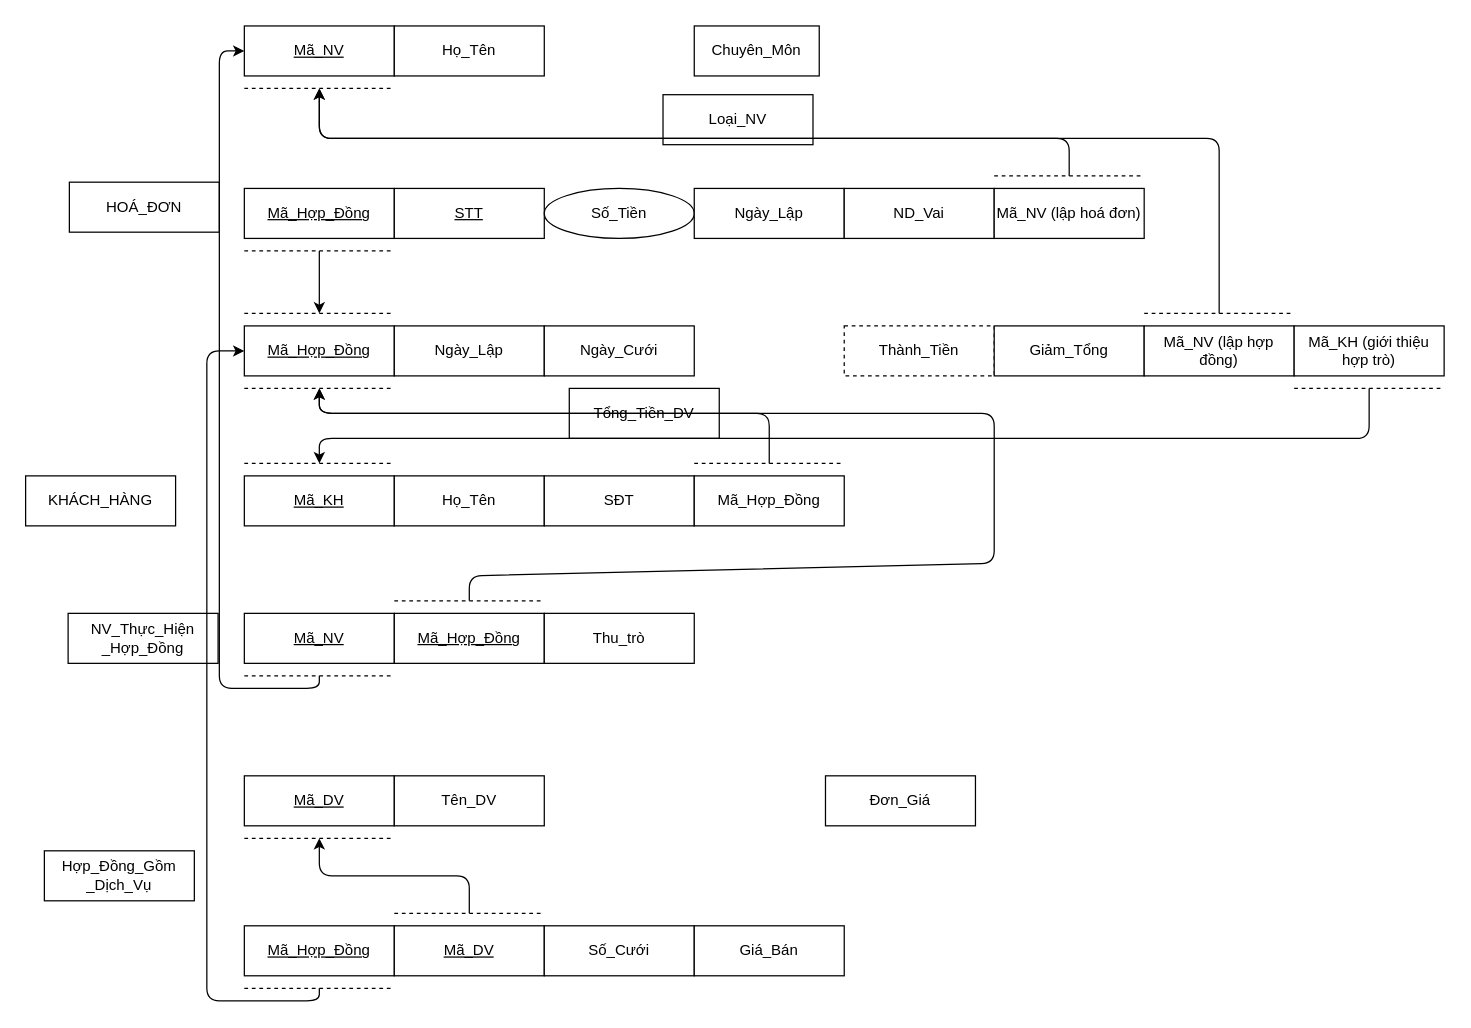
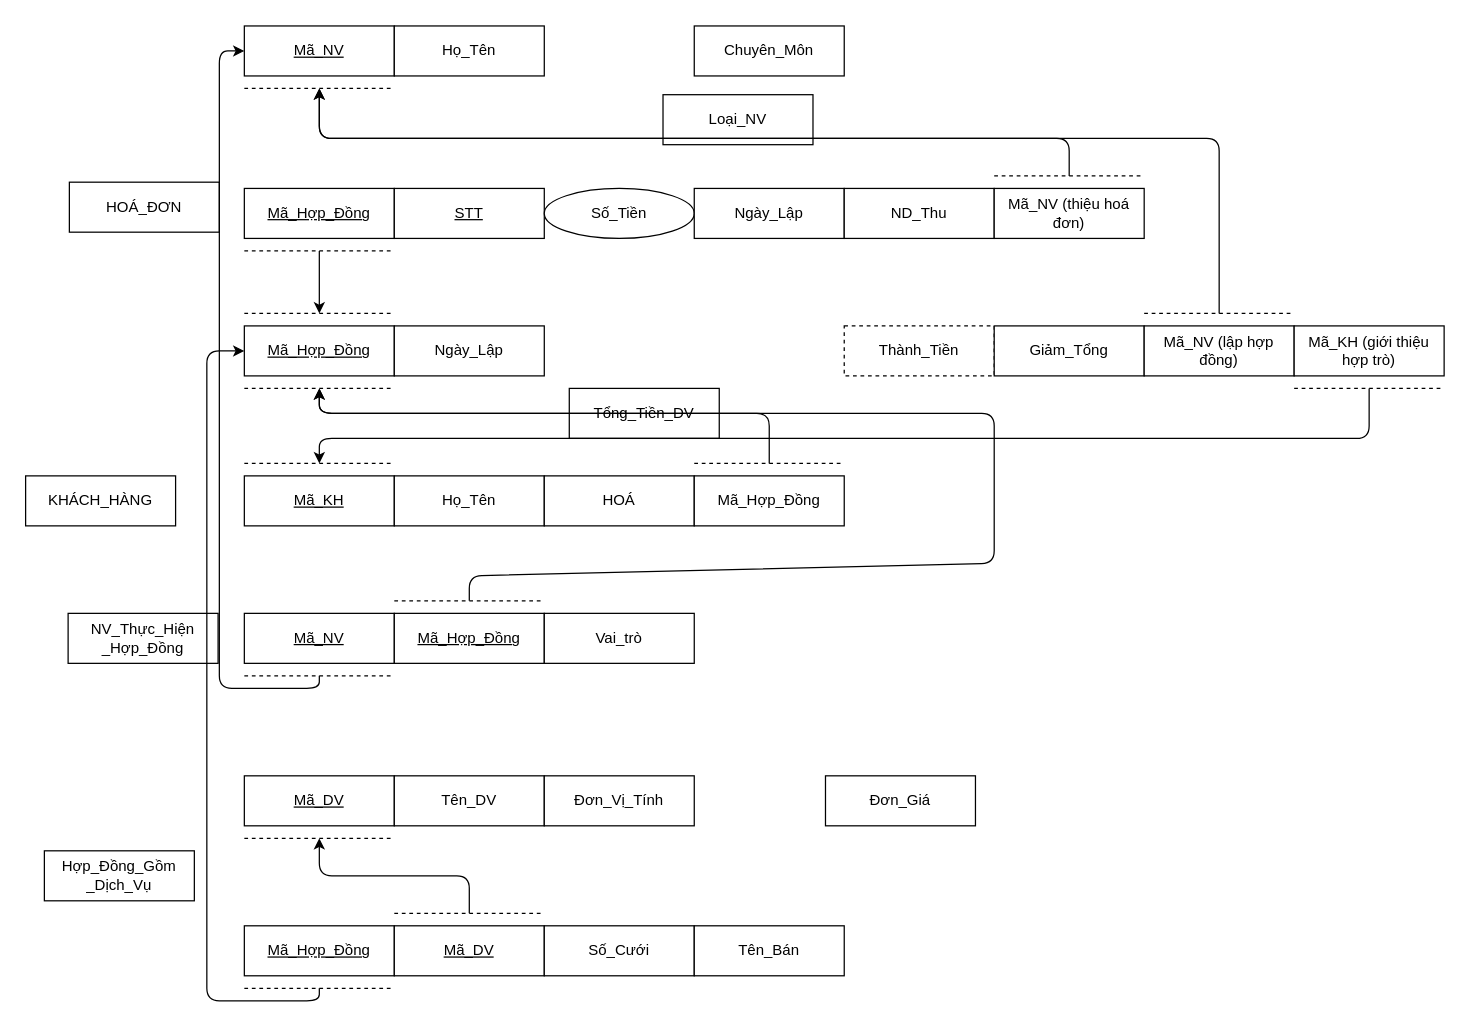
  <mxCell id="0" />
  <mxCell id="1" parent="0" />
  <mxCell id="2" value="&lt;u&gt;Mã_NV&lt;/u&gt;" style="rounded=0;whiteSpace=wrap;html=1;glass=0;gradientColor=none;" vertex="1" parent="1"><mxGeometry x="195" y="20" width="120" height="40" as="geometry" /></mxCell>
  <mxCell id="3" value="Họ_Tên" style="rounded=0;whiteSpace=wrap;html=1;glass=0;gradientColor=none;" vertex="1" parent="1"><mxGeometry x="315" y="20" width="120" height="40" as="geometry" /></mxCell>
  <mxCell id="4" value="Loại_NV" style="rounded=0;whiteSpace=wrap;html=1;glass=0;gradientColor=none;" vertex="1" parent="1"><mxGeometry x="530" y="75" width="120" height="40" as="geometry" /></mxCell>
- <mxCell id="5" value="Chuyên_Môn" style="rounded=0;whiteSpace=wrap;html=1;glass=0;gradientColor=none;" vertex="1" parent="1"><mxGeometry x="555" y="20" width="100" height="40" as="geometry" /></mxCell>
+ <mxCell id="5" value="Chuyên_Môn" style="rounded=0;whiteSpace=wrap;html=1;glass=0;gradientColor=none;" vertex="1" parent="1"><mxGeometry x="555" y="20" width="120" height="40" as="geometry" /></mxCell>
  <mxCell id="6" value="" style="endArrow=none;dashed=1;html=1;" edge="1" parent="1"><mxGeometry width="50" height="50" relative="1" as="geometry"><mxPoint x="195" y="70" as="sourcePoint" /><mxPoint x="315" y="70" as="targetPoint" /><Array as="points"><mxPoint x="255" y="70" /></Array></mxGeometry></mxCell>
  <mxCell id="7" value="HOÁ_ĐƠN" style="rounded=0;whiteSpace=wrap;html=1;glass=0;gradientColor=none;" vertex="1" parent="1"><mxGeometry x="55" y="145" width="120" height="40" as="geometry" /></mxCell>
  <mxCell id="8" value="&lt;u&gt;Mã_Hợp_Đồng&lt;/u&gt;" style="rounded=0;whiteSpace=wrap;html=1;glass=0;gradientColor=none;" vertex="1" parent="1"><mxGeometry x="195" y="150" width="120" height="40" as="geometry" /></mxCell>
  <mxCell id="9" value="&lt;u&gt;STT&lt;/u&gt;" style="rounded=0;whiteSpace=wrap;html=1;glass=0;gradientColor=none;" vertex="1" parent="1"><mxGeometry x="315" y="150" width="120" height="40" as="geometry" /></mxCell>
  <mxCell id="10" value="Số_Tiền" style="ellipse;whiteSpace=wrap;html=1;glass=0;gradientColor=none;" vertex="1" parent="1"><mxGeometry x="435" y="150" width="120" height="40" as="geometry" /></mxCell>
  <mxCell id="11" value="Ngày_Lập" style="rounded=0;whiteSpace=wrap;html=1;glass=0;gradientColor=none;" vertex="1" parent="1"><mxGeometry x="555" y="150" width="120" height="40" as="geometry" /></mxCell>
- <mxCell id="12" value="ND_Vai" style="rounded=0;whiteSpace=wrap;html=1;glass=0;gradientColor=none;" vertex="1" parent="1"><mxGeometry x="675" y="150" width="120" height="40" as="geometry" /></mxCell>
+ <mxCell id="12" value="ND_Thu" style="rounded=0;whiteSpace=wrap;html=1;glass=0;gradientColor=none;" vertex="1" parent="1"><mxGeometry x="675" y="150" width="120" height="40" as="geometry" /></mxCell>
  <mxCell id="13" value="" style="endArrow=none;dashed=1;html=1;" edge="1" parent="1"><mxGeometry width="50" height="50" relative="1" as="geometry"><mxPoint x="195" y="200" as="sourcePoint" /><mxPoint x="315" y="200" as="targetPoint" /><Array as="points"><mxPoint x="255" y="200" /></Array></mxGeometry></mxCell>
  <mxCell id="14" value="&lt;u&gt;Mã_Hợp_Đồng&lt;/u&gt;" style="rounded=0;whiteSpace=wrap;html=1;glass=0;gradientColor=none;" vertex="1" parent="1"><mxGeometry x="195" y="260" width="120" height="40" as="geometry" /></mxCell>
  <mxCell id="15" value="Ngày_Lập" style="rounded=0;whiteSpace=wrap;html=1;glass=0;gradientColor=none;" vertex="1" parent="1"><mxGeometry x="315" y="260" width="120" height="40" as="geometry" /></mxCell>
- <mxCell id="16" value="Ngày_Cưới" style="rounded=0;whiteSpace=wrap;html=1;glass=0;gradientColor=none;" vertex="1" parent="1"><mxGeometry x="435" y="260" width="120" height="40" as="geometry" /></mxCell>
  <mxCell id="17" value="Tổng_Tiền_DV" style="rounded=0;whiteSpace=wrap;html=1;glass=0;gradientColor=none;" vertex="1" parent="1"><mxGeometry x="455" y="310" width="120" height="40" as="geometry" /></mxCell>
  <mxCell id="18" value="Thành_Tiền" style="rounded=0;whiteSpace=wrap;html=1;glass=0;gradientColor=none;dashed=1;" vertex="1" parent="1"><mxGeometry x="675" y="260" width="120" height="40" as="geometry" /></mxCell>
  <mxCell id="19" value="" style="endArrow=none;dashed=1;html=1;" edge="1" parent="1"><mxGeometry width="50" height="50" relative="1" as="geometry"><mxPoint x="195" y="250" as="sourcePoint" /><mxPoint x="315" y="250" as="targetPoint" /><Array as="points"><mxPoint x="255" y="250" /></Array></mxGeometry></mxCell>
  <mxCell id="20" value="KHÁCH_HÀNG" style="rounded=0;whiteSpace=wrap;html=1;glass=0;gradientColor=none;" vertex="1" parent="1"><mxGeometry x="20" y="380" width="120" height="40" as="geometry" /></mxCell>
  <mxCell id="21" value="&lt;u&gt;Mã_KH&lt;/u&gt;" style="rounded=0;whiteSpace=wrap;html=1;glass=0;gradientColor=none;" vertex="1" parent="1"><mxGeometry x="195" y="380" width="120" height="40" as="geometry" /></mxCell>
  <mxCell id="22" value="Họ_Tên" style="rounded=0;whiteSpace=wrap;html=1;glass=0;gradientColor=none;" vertex="1" parent="1"><mxGeometry x="315" y="380" width="120" height="40" as="geometry" /></mxCell>
- <mxCell id="23" value="SĐT" style="rounded=0;whiteSpace=wrap;html=1;glass=0;gradientColor=none;" vertex="1" parent="1"><mxGeometry x="435" y="380" width="120" height="40" as="geometry" /></mxCell>
+ <mxCell id="23" value="HOÁ" style="rounded=0;whiteSpace=wrap;html=1;glass=0;gradientColor=none;" vertex="1" parent="1"><mxGeometry x="435" y="380" width="120" height="40" as="geometry" /></mxCell>
  <mxCell id="24" value="Mã_Hợp_Đồng" style="rounded=0;whiteSpace=wrap;html=1;glass=0;gradientColor=none;" vertex="1" parent="1"><mxGeometry x="555" y="380" width="120" height="40" as="geometry" /></mxCell>
  <mxCell id="25" value="" style="endArrow=none;dashed=1;html=1;" edge="1" parent="1"><mxGeometry width="50" height="50" relative="1" as="geometry"><mxPoint x="195" y="370" as="sourcePoint" /><mxPoint x="315" y="370" as="targetPoint" /><Array as="points"><mxPoint x="255" y="370" /></Array></mxGeometry></mxCell>
  <mxCell id="26" value="NV_Thực_Hiện&lt;br&gt;_Hợp_Đồng" style="rounded=0;whiteSpace=wrap;html=1;glass=0;gradientColor=none;" vertex="1" parent="1"><mxGeometry x="54" y="490" width="120" height="40" as="geometry" /></mxCell>
  <mxCell id="27" value="&lt;u&gt;Mã_NV&lt;/u&gt;" style="rounded=0;whiteSpace=wrap;html=1;glass=0;gradientColor=none;" vertex="1" parent="1"><mxGeometry x="195" y="490" width="120" height="40" as="geometry" /></mxCell>
  <mxCell id="28" value="&lt;u&gt;Mã_Hợp_Đồng&lt;/u&gt;" style="rounded=0;whiteSpace=wrap;html=1;glass=0;gradientColor=none;" vertex="1" parent="1"><mxGeometry x="315" y="490" width="120" height="40" as="geometry" /></mxCell>
- <mxCell id="29" value="Thu_trò" style="rounded=0;whiteSpace=wrap;html=1;glass=0;gradientColor=none;" vertex="1" parent="1"><mxGeometry x="435" y="490" width="120" height="40" as="geometry" /></mxCell>
+ <mxCell id="29" value="Vai_trò" style="rounded=0;whiteSpace=wrap;html=1;glass=0;gradientColor=none;" vertex="1" parent="1"><mxGeometry x="435" y="490" width="120" height="40" as="geometry" /></mxCell>
  <mxCell id="30" value="" style="endArrow=none;dashed=1;html=1;" edge="1" parent="1"><mxGeometry width="50" height="50" relative="1" as="geometry"><mxPoint x="315" y="480" as="sourcePoint" /><mxPoint x="435" y="480" as="targetPoint" /><Array as="points"><mxPoint x="375" y="480" /></Array></mxGeometry></mxCell>
  <mxCell id="31" value="" style="endArrow=none;dashed=1;html=1;" edge="1" parent="1"><mxGeometry width="50" height="50" relative="1" as="geometry"><mxPoint x="195" y="540" as="sourcePoint" /><mxPoint x="315" y="540" as="targetPoint" /><Array as="points"><mxPoint x="255" y="540" /></Array></mxGeometry></mxCell>
  <mxCell id="32" value="&lt;u&gt;Mã_DV&lt;/u&gt;" style="rounded=0;whiteSpace=wrap;html=1;glass=0;gradientColor=none;" vertex="1" parent="1"><mxGeometry x="195" y="620" width="120" height="40" as="geometry" /></mxCell>
  <mxCell id="33" value="Tên_DV" style="rounded=0;whiteSpace=wrap;html=1;glass=0;gradientColor=none;" vertex="1" parent="1"><mxGeometry x="315" y="620" width="120" height="40" as="geometry" /></mxCell>
+ <mxCell id="34" value="&lt;u&gt;&lt;/u&gt;Đơn_Vị_Tính" style="rounded=0;whiteSpace=wrap;html=1;glass=0;gradientColor=none;" vertex="1" parent="1"><mxGeometry x="435" y="620" width="120" height="40" as="geometry" /></mxCell>
  <mxCell id="35" value="Đơn_Giá" style="rounded=0;whiteSpace=wrap;html=1;glass=0;gradientColor=none;" vertex="1" parent="1"><mxGeometry x="660" y="620" width="120" height="40" as="geometry" /></mxCell>
  <mxCell id="36" value="" style="endArrow=none;dashed=1;html=1;" edge="1" parent="1"><mxGeometry width="50" height="50" relative="1" as="geometry"><mxPoint x="195" y="670" as="sourcePoint" /><mxPoint x="315" y="670" as="targetPoint" /><Array as="points"><mxPoint x="255" y="670" /></Array></mxGeometry></mxCell>
  <mxCell id="37" value="Hợp_Đồng_Gồm&lt;br&gt;_Dịch_Vụ" style="rounded=0;whiteSpace=wrap;html=1;glass=0;gradientColor=none;" vertex="1" parent="1"><mxGeometry x="35" y="680" width="120" height="40" as="geometry" /></mxCell>
  <mxCell id="38" value="&lt;u&gt;Mã_Hợp_Đồng&lt;/u&gt;" style="rounded=0;whiteSpace=wrap;html=1;glass=0;gradientColor=none;" vertex="1" parent="1"><mxGeometry x="195" y="740" width="120" height="40" as="geometry" /></mxCell>
  <mxCell id="39" value="&lt;u&gt;Mã_DV&lt;/u&gt;" style="rounded=0;whiteSpace=wrap;html=1;glass=0;gradientColor=none;" vertex="1" parent="1"><mxGeometry x="315" y="740" width="120" height="40" as="geometry" /></mxCell>
  <mxCell id="40" value="Số_Cưới" style="rounded=0;whiteSpace=wrap;html=1;glass=0;gradientColor=none;" vertex="1" parent="1"><mxGeometry x="435" y="740" width="120" height="40" as="geometry" /></mxCell>
- <mxCell id="41" value="Giá_Bán" style="rounded=0;whiteSpace=wrap;html=1;glass=0;gradientColor=none;" vertex="1" parent="1"><mxGeometry x="555" y="740" width="120" height="40" as="geometry" /></mxCell>
+ <mxCell id="41" value="Tên_Bán" style="rounded=0;whiteSpace=wrap;html=1;glass=0;gradientColor=none;" vertex="1" parent="1"><mxGeometry x="555" y="740" width="120" height="40" as="geometry" /></mxCell>
  <mxCell id="42" value="" style="endArrow=none;dashed=1;html=1;" edge="1" parent="1"><mxGeometry width="50" height="50" relative="1" as="geometry"><mxPoint x="195" y="790" as="sourcePoint" /><mxPoint x="315" y="790" as="targetPoint" /><Array as="points"><mxPoint x="255" y="790" /></Array></mxGeometry></mxCell>
- <mxCell id="43" value="Mã_NV (lập hoá đơn)" style="rounded=0;whiteSpace=wrap;html=1;glass=0;gradientColor=none;" vertex="1" parent="1"><mxGeometry x="795" y="150" width="120" height="40" as="geometry" /></mxCell>
+ <mxCell id="43" value="Mã_NV (thiệu hoá đơn)" style="rounded=0;whiteSpace=wrap;html=1;glass=0;gradientColor=none;" vertex="1" parent="1"><mxGeometry x="795" y="150" width="120" height="40" as="geometry" /></mxCell>
  <mxCell id="44" value="" style="endArrow=none;dashed=1;html=1;" edge="1" parent="1"><mxGeometry width="50" height="50" relative="1" as="geometry"><mxPoint x="795" y="140" as="sourcePoint" /><mxPoint x="915" y="140" as="targetPoint" /><Array as="points"><mxPoint x="855" y="140" /><mxPoint x="895" y="140" /></Array></mxGeometry></mxCell>
  <mxCell id="45" value="" style="endArrow=classic;html=1;" edge="1" parent="1"><mxGeometry width="50" height="50" relative="1" as="geometry"><mxPoint x="855" y="140" as="sourcePoint" /><mxPoint x="255" y="70" as="targetPoint" /><Array as="points"><mxPoint x="855" y="110" /><mxPoint x="255" y="110" /></Array></mxGeometry></mxCell>
  <mxCell id="46" value="Giảm_Tổng" style="rounded=0;whiteSpace=wrap;html=1;glass=0;gradientColor=none;" vertex="1" parent="1"><mxGeometry x="795" y="260" width="120" height="40" as="geometry" /></mxCell>
  <mxCell id="47" value="Mã_NV (lập hợp đồng)" style="rounded=0;whiteSpace=wrap;html=1;glass=0;gradientColor=none;" vertex="1" parent="1"><mxGeometry x="915" y="260" width="120" height="40" as="geometry" /></mxCell>
  <mxCell id="48" value="Mã_KH (giới thiệu hợp trò)" style="rounded=0;whiteSpace=wrap;html=1;glass=0;gradientColor=none;" vertex="1" parent="1"><mxGeometry x="1035" y="260" width="120" height="40" as="geometry" /></mxCell>
  <mxCell id="49" value="" style="endArrow=classic;html=1;" edge="1" parent="1"><mxGeometry width="50" height="50" relative="1" as="geometry"><mxPoint x="255" y="200" as="sourcePoint" /><mxPoint x="255" y="250" as="targetPoint" /></mxGeometry></mxCell>
  <mxCell id="50" value="" style="endArrow=classic;html=1;" edge="1" parent="1"><mxGeometry width="50" height="50" relative="1" as="geometry"><mxPoint x="975" y="250" as="sourcePoint" /><mxPoint x="255" y="70" as="targetPoint" /><Array as="points"><mxPoint x="975" y="110" /><mxPoint x="255" y="110" /></Array></mxGeometry></mxCell>
  <mxCell id="51" value="" style="endArrow=none;dashed=1;html=1;" edge="1" parent="1"><mxGeometry width="50" height="50" relative="1" as="geometry"><mxPoint x="915" y="250" as="sourcePoint" /><mxPoint x="1035" y="250" as="targetPoint" /><Array as="points"><mxPoint x="975" y="250" /></Array></mxGeometry></mxCell>
  <mxCell id="52" value="" style="endArrow=none;dashed=1;html=1;" edge="1" parent="1"><mxGeometry width="50" height="50" relative="1" as="geometry"><mxPoint x="195" y="310" as="sourcePoint" /><mxPoint x="315" y="310" as="targetPoint" /><Array as="points"><mxPoint x="255" y="310" /></Array></mxGeometry></mxCell>
  <mxCell id="53" value="" style="endArrow=none;dashed=1;html=1;" edge="1" parent="1"><mxGeometry width="50" height="50" relative="1" as="geometry"><mxPoint x="555" y="370" as="sourcePoint" /><mxPoint x="675" y="370" as="targetPoint" /><Array as="points"><mxPoint x="615" y="370" /></Array></mxGeometry></mxCell>
  <mxCell id="54" value="" style="endArrow=classic;html=1;" edge="1" parent="1"><mxGeometry width="50" height="50" relative="1" as="geometry"><mxPoint x="615" y="370" as="sourcePoint" /><mxPoint x="255" y="310" as="targetPoint" /><Array as="points"><mxPoint x="615" y="330" /><mxPoint x="255" y="330" /></Array></mxGeometry></mxCell>
  <mxCell id="55" value="" style="endArrow=none;dashed=1;html=1;" edge="1" parent="1"><mxGeometry width="50" height="50" relative="1" as="geometry"><mxPoint x="1035" y="310" as="sourcePoint" /><mxPoint x="1155" y="310" as="targetPoint" /><Array as="points"><mxPoint x="1095" y="310" /></Array></mxGeometry></mxCell>
  <mxCell id="56" value="" style="endArrow=classic;html=1;" edge="1" parent="1"><mxGeometry width="50" height="50" relative="1" as="geometry"><mxPoint x="1095" y="310" as="sourcePoint" /><mxPoint x="255" y="370" as="targetPoint" /><Array as="points"><mxPoint x="1095" y="350" /><mxPoint x="255" y="350" /></Array></mxGeometry></mxCell>
  <mxCell id="57" value="" style="endArrow=classic;html=1;" edge="1" parent="1"><mxGeometry width="50" height="50" relative="1" as="geometry"><mxPoint x="375" y="480" as="sourcePoint" /><mxPoint x="255" y="310" as="targetPoint" /><Array as="points"><mxPoint x="375" y="460" /><mxPoint x="795" y="450" /><mxPoint x="795" y="330" /><mxPoint x="255" y="330" /></Array></mxGeometry></mxCell>
  <mxCell id="58" value="" style="endArrow=classic;html=1;entryX=0;entryY=0.5;entryDx=0;entryDy=0;" edge="1" parent="1" target="2"><mxGeometry width="50" height="50" relative="1" as="geometry"><mxPoint x="255" y="540" as="sourcePoint" /><mxPoint x="255" y="70" as="targetPoint" /><Array as="points"><mxPoint x="255" y="550" /><mxPoint x="175" y="550" /><mxPoint x="175" y="40" /></Array></mxGeometry></mxCell>
  <mxCell id="59" value="" style="endArrow=classic;html=1;entryX=0;entryY=0.5;entryDx=0;entryDy=0;" edge="1" parent="1" target="14"><mxGeometry width="50" height="50" relative="1" as="geometry"><mxPoint x="255" y="790" as="sourcePoint" /><mxPoint x="415" y="510" as="targetPoint" /><Array as="points"><mxPoint x="255" y="800" /><mxPoint x="165" y="800" /><mxPoint x="165" y="760" /><mxPoint x="165" y="520" /><mxPoint x="165" y="280" /></Array></mxGeometry></mxCell>
  <mxCell id="60" value="" style="endArrow=none;dashed=1;html=1;" edge="1" parent="1"><mxGeometry width="50" height="50" relative="1" as="geometry"><mxPoint x="315" y="730" as="sourcePoint" /><mxPoint x="435" y="730" as="targetPoint" /><Array as="points"><mxPoint x="375" y="730" /></Array></mxGeometry></mxCell>
  <mxCell id="61" value="" style="endArrow=classic;html=1;" edge="1" parent="1"><mxGeometry width="50" height="50" relative="1" as="geometry"><mxPoint x="375" y="730" as="sourcePoint" /><mxPoint x="255" y="670" as="targetPoint" /><Array as="points"><mxPoint x="375" y="700" /><mxPoint x="255" y="700" /></Array></mxGeometry></mxCell>
